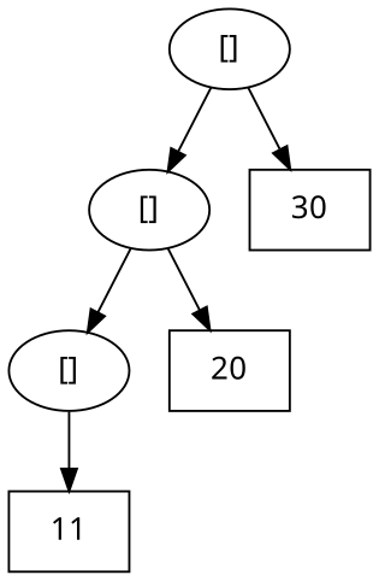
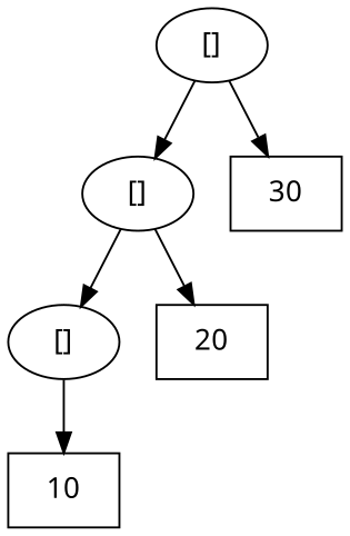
  digraph {
    fontname="Noto Sans"
    node [fontname="Noto Sans" shape=ellipse]
    edge [fontname="Noto Sans"]
    n1 [height=0.5 label="[]" width=0.75]
    n2 [height=0.5 label="[]" width=0.75]
    n3 [height=0.5 label=30 shape=box width=0.75]
    n4 [height=0.5 label="[]" width=0.75]
    n5 [height=0.5 label=20 shape=box width=0.75]
-   n6 [height=0.5 label=11 shape=box width=0.75]
+   n6 [height=0.5 label=10 shape=box width=0.75]
    subgraph sub_1 {
      n1
      n2
      n3
      n4
      n5
      n6
    }
    n1 -> n2
    n1 -> n3
    n2 -> n4
    n2 -> n5
    n4 -> n6
  }
